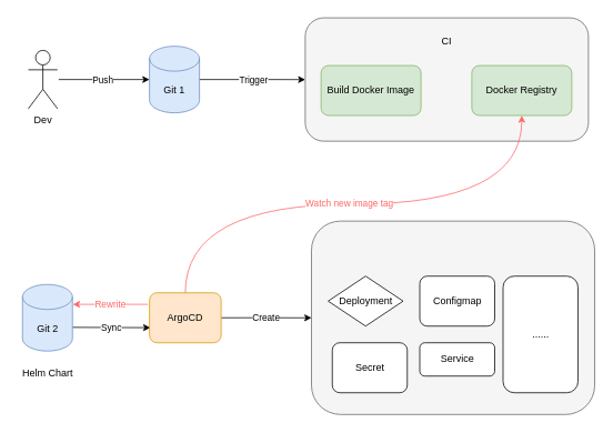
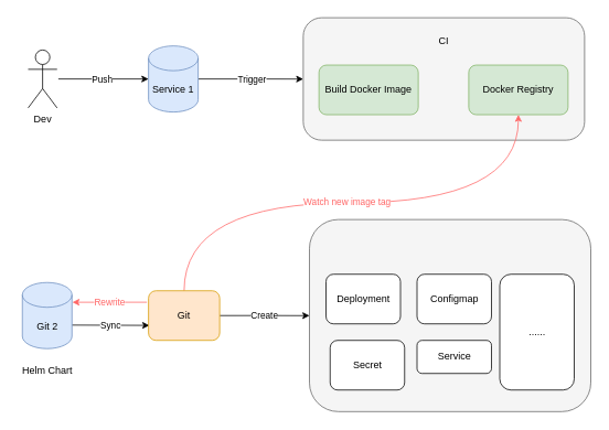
  <mxCell id="0" />
  <mxCell id="1" parent="0" />
  <mxCell id="2" value="Dev" style="shape=umlActor;verticalLabelPosition=bottom;verticalAlign=top;html=1;outlineConnect=0;" parent="1" vertex="1"><mxGeometry x="33.5" y="60" width="35" height="70" as="geometry" /></mxCell>
  <mxCell id="3" value="" style="endArrow=classic;html=1;rounded=0;" parent="1" target="7" edge="1"><mxGeometry width="50" height="50" relative="1" as="geometry"><mxPoint x="70" y="95" as="sourcePoint" /><mxPoint x="170" y="95" as="targetPoint" /></mxGeometry></mxCell>
  <mxCell id="4" value="Push" style="edgeLabel;html=1;align=center;verticalAlign=middle;resizable=0;points=[];" parent="3" vertex="1" connectable="0"><mxGeometry x="-0.054" relative="1" as="geometry"><mxPoint as="offset" /></mxGeometry></mxCell>
  <mxCell id="5" style="edgeStyle=orthogonalEdgeStyle;rounded=0;orthogonalLoop=1;jettySize=auto;html=1;exitX=1;exitY=0.5;exitDx=0;exitDy=0;exitPerimeter=0;" parent="1" source="7" target="8" edge="1"><mxGeometry relative="1" as="geometry"><mxPoint x="320" y="95" as="targetPoint" /></mxGeometry></mxCell>
  <mxCell id="6" value="Trigger" style="edgeLabel;html=1;align=center;verticalAlign=middle;resizable=0;points=[];" parent="5" vertex="1" connectable="0"><mxGeometry x="0.029" relative="1" as="geometry"><mxPoint as="offset" /></mxGeometry></mxCell>
- <mxCell id="7" value="Git 1" style="shape=cylinder3;whiteSpace=wrap;html=1;boundedLbl=1;backgroundOutline=1;size=15;fillColor=#dae8fc;strokeColor=#6c8ebf;" parent="1" vertex="1"><mxGeometry x="179" y="55" width="60" height="80" as="geometry" /></mxCell>
+ <mxCell id="7" value="Service 1" style="shape=cylinder3;whiteSpace=wrap;html=1;boundedLbl=1;backgroundOutline=1;size=15;fillColor=#dae8fc;strokeColor=#6c8ebf;" parent="1" vertex="1"><mxGeometry x="179" y="55" width="60" height="80" as="geometry" /></mxCell>
  <mxCell id="8" value="" style="rounded=1;whiteSpace=wrap;html=1;fillColor=#f5f5f5;strokeColor=#666666;fontColor=#333333;" parent="1" vertex="1"><mxGeometry x="366" y="20.97" width="340" height="148.06" as="geometry" /></mxCell>
  <mxCell id="9" value="CI" style="text;html=1;strokeColor=none;fillColor=none;align=center;verticalAlign=middle;whiteSpace=wrap;rounded=0;" parent="1" vertex="1"><mxGeometry x="491" y="34.47" width="90" height="30" as="geometry" /></mxCell>
  <mxCell id="10" value="Build Docker Image" style="rounded=1;whiteSpace=wrap;html=1;fillColor=#d5e8d4;strokeColor=#82b366;" parent="1" vertex="1"><mxGeometry x="385" y="78.22" width="120" height="60" as="geometry" /></mxCell>
  <mxCell id="11" value="Docker Registry" style="rounded=1;whiteSpace=wrap;html=1;fillColor=#d5e8d4;strokeColor=#82b366;" parent="1" vertex="1"><mxGeometry x="566" y="78.22" width="120" height="60" as="geometry" /></mxCell>
  <mxCell id="12" value="Sync" style="rounded=0;orthogonalLoop=1;jettySize=auto;html=1;exitX=1;exitY=0;exitDx=0;exitDy=52.5;exitPerimeter=0;elbow=vertical;" edge="1" parent="1"><mxGeometry relative="1" as="geometry"><mxPoint x="86.5" y="392.63" as="sourcePoint" /><mxPoint x="180" y="393" as="targetPoint" /></mxGeometry></mxCell>
  <mxCell id="13" value="Git 2" style="shape=cylinder3;whiteSpace=wrap;html=1;boundedLbl=1;backgroundOutline=1;size=15;fillColor=#dae8fc;strokeColor=#6c8ebf;" parent="1" vertex="1"><mxGeometry x="26.5" y="341.13" width="60" height="80" as="geometry" /></mxCell>
  <mxCell id="14" value="Create" style="edgeStyle=orthogonalEdgeStyle;rounded=0;orthogonalLoop=1;jettySize=auto;html=1;exitX=1;exitY=0.5;exitDx=0;exitDy=0;" parent="1" source="17" target="18" edge="1"><mxGeometry relative="1" as="geometry" /></mxCell>
  <mxCell id="15" style="rounded=0;orthogonalLoop=1;jettySize=auto;html=1;exitX=0.5;exitY=0;exitDx=0;exitDy=0;entryX=0.5;entryY=1;entryDx=0;entryDy=0;elbow=vertical;edgeStyle=orthogonalEdgeStyle;curved=1;fillColor=#f8cecc;strokeColor=#FF6666;" edge="1" parent="1" source="17" target="11"><mxGeometry relative="1" as="geometry" /></mxCell>
  <mxCell id="16" value="&lt;font color=&quot;#ff6666&quot;&gt;Watch new image tag&lt;/font&gt;" style="edgeLabel;html=1;align=center;verticalAlign=middle;resizable=0;points=[];" vertex="1" connectable="0" parent="15"><mxGeometry x="-0.019" y="1" relative="1" as="geometry"><mxPoint as="offset" /></mxGeometry></mxCell>
- <mxCell id="17" value="ArgoCD" style="rounded=1;whiteSpace=wrap;html=1;labelBackgroundColor=none;fillColor=#ffe6cc;strokeColor=#d79b00;" parent="1" vertex="1"><mxGeometry x="179" y="351.13" width="86" height="60" as="geometry" /></mxCell>
+ <mxCell id="17" value="Git" style="rounded=1;whiteSpace=wrap;html=1;labelBackgroundColor=none;fillColor=#ffe6cc;strokeColor=#d79b00;" parent="1" vertex="1"><mxGeometry x="179" y="351.13" width="86" height="60" as="geometry" /></mxCell>
  <mxCell id="18" value="" style="rounded=1;whiteSpace=wrap;html=1;fillColor=#f5f5f5;strokeColor=#666666;fontColor=#333333;" parent="1" vertex="1"><mxGeometry x="373.5" y="265" width="340" height="232.25" as="geometry" /></mxCell>
- <mxCell id="19" value="Deployment" style="rhombus;whiteSpace=wrap;html=1;labelBackgroundColor=none;" parent="1" vertex="1"><mxGeometry x="393.5" y="331.13" width="90" height="60" as="geometry" /></mxCell>
+ <mxCell id="19" value="Deployment" style="rounded=1;whiteSpace=wrap;html=1;labelBackgroundColor=none;" parent="1" vertex="1"><mxGeometry x="393.5" y="331.13" width="90" height="60" as="geometry" /></mxCell>
  <mxCell id="20" value="Configmap" style="rounded=1;whiteSpace=wrap;html=1;labelBackgroundColor=none;" parent="1" vertex="1"><mxGeometry x="503.5" y="331.13" width="90" height="60" as="geometry" /></mxCell>
  <mxCell id="21" value="Secret" style="rounded=1;whiteSpace=wrap;html=1;labelBackgroundColor=none;" parent="1" vertex="1"><mxGeometry x="398.5" y="411.13" width="90" height="60" as="geometry" /></mxCell>
  <mxCell id="22" value="Service" style="rounded=1;whiteSpace=wrap;html=1;labelBackgroundColor=none;" parent="1" vertex="1"><mxGeometry x="503.5" y="411.13" width="90" height="40" as="geometry" /></mxCell>
  <mxCell id="23" value="......" style="rounded=1;whiteSpace=wrap;html=1;labelBackgroundColor=none;" parent="1" vertex="1"><mxGeometry x="603.5" y="331.13" width="90" height="140" as="geometry" /></mxCell>
  <mxCell id="24" value="Helm Chart" style="text;html=1;strokeColor=none;fillColor=none;align=center;verticalAlign=middle;whiteSpace=wrap;rounded=0;" parent="1" vertex="1"><mxGeometry x="20.5" y="433.07" width="72" height="30" as="geometry" /></mxCell>
  <mxCell id="25" value="&lt;font color=&quot;#ff6666&quot;&gt;Rewrite&lt;/font&gt;" style="rounded=0;orthogonalLoop=1;jettySize=auto;html=1;elbow=vertical;exitX=0.012;exitY=0.231;exitDx=0;exitDy=0;exitPerimeter=0;strokeColor=#FF6666;" edge="1" parent="1"><mxGeometry relative="1" as="geometry"><mxPoint x="177.032" y="364.99" as="sourcePoint" /><mxPoint x="87" y="365" as="targetPoint" /></mxGeometry></mxCell>
